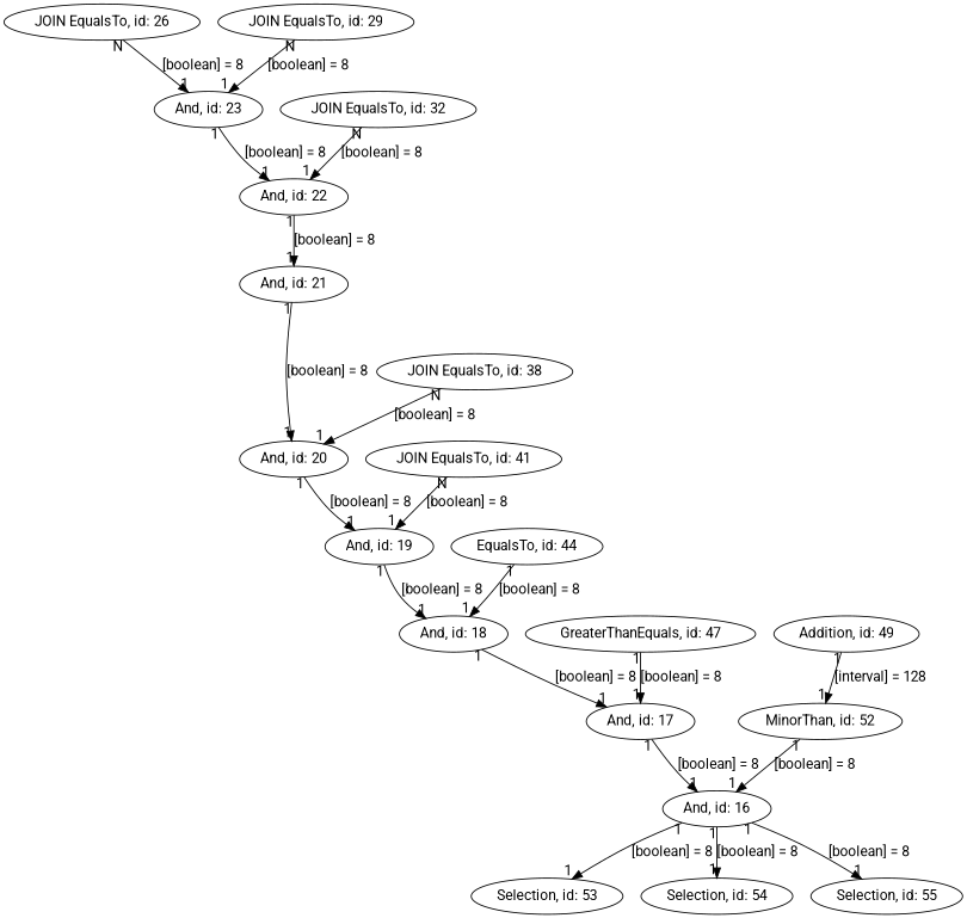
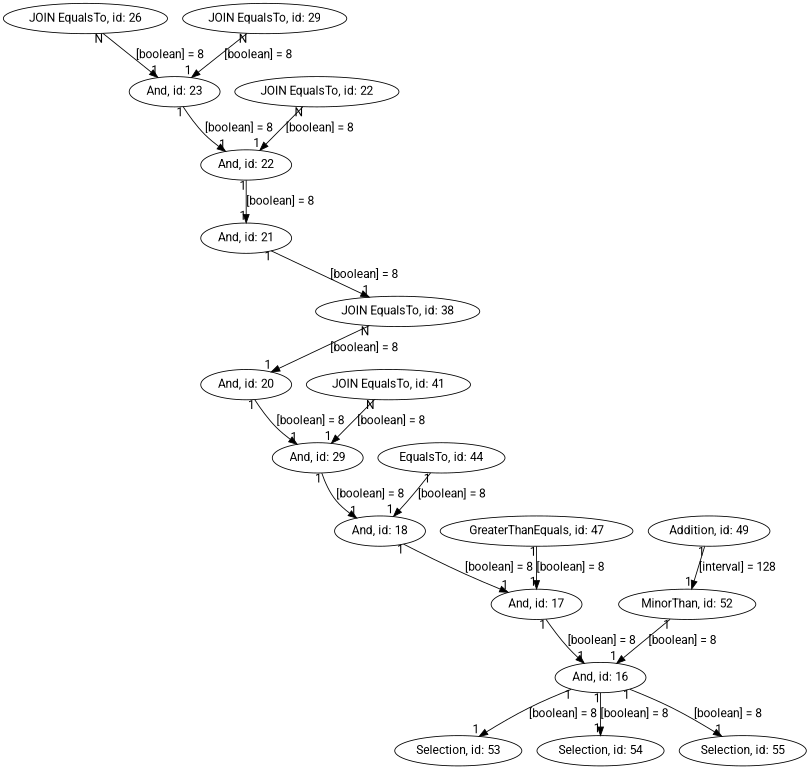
  digraph {
    fontname=Roboto
    node [fontname=Roboto]
    edge [fontname=Roboto headlabel=1 taillabel=1]
    "JOIN EqualsTo, id: 26"
    "And, id: 23"
    "And, id: 22"
    "And, id: 21"
    "JOIN EqualsTo, id: 29"
    "And, id: 20"
-   "JOIN EqualsTo, id: 32"
-   "And, id: 19"
+   "JOIN EqualsTo, id: 32" [label="JOIN EqualsTo, id: 22"]
+   "And, id: 19" [label="And, id: 29"]
    "And, id: 18"
    "JOIN EqualsTo, id: 38"
    "And, id: 17"
    "JOIN EqualsTo, id: 41"
    "And, id: 16"
    "EqualsTo, id: 44"
    "Selection, id: 53"
    "Selection, id: 54"
    "Selection, id: 55"
    "GreaterThanEquals, id: 47"
    "Addition, id: 49"
    "MinorThan, id: 52"
    "JOIN EqualsTo, id: 26" -> "And, id: 23" [label="[boolean] = 8" taillabel=N]
    "And, id: 23" -> "And, id: 22" [label="[boolean] = 8"]
    "And, id: 22" -> "And, id: 21" [label="[boolean] = 8"]
-   "And, id: 21" -> "And, id: 20" [label="[boolean] = 8"]
+   "And, id: 21" -> "JOIN EqualsTo, id: 38" [label="[boolean] = 8"]
    "JOIN EqualsTo, id: 29" -> "And, id: 23" [label="[boolean] = 8" taillabel=N]
    "And, id: 20" -> "And, id: 19" [label="[boolean] = 8"]
    "JOIN EqualsTo, id: 32" -> "And, id: 22" [label="[boolean] = 8" taillabel=N]
    "And, id: 19" -> "And, id: 18" [label="[boolean] = 8"]
    "And, id: 18" -> "And, id: 17" [label="[boolean] = 8"]
    "JOIN EqualsTo, id: 38" -> "And, id: 20" [label="[boolean] = 8" taillabel=N]
    "And, id: 17" -> "And, id: 16" [label="[boolean] = 8"]
    "JOIN EqualsTo, id: 41" -> "And, id: 19" [label="[boolean] = 8" taillabel=N]
    "And, id: 16" -> "Selection, id: 53" [label="[boolean] = 8"]
    "And, id: 16" -> "Selection, id: 54" [label="[boolean] = 8"]
    "And, id: 16" -> "Selection, id: 55" [label="[boolean] = 8"]
    "EqualsTo, id: 44" -> "And, id: 18" [label="[boolean] = 8"]
    "GreaterThanEquals, id: 47" -> "And, id: 17" [label="[boolean] = 8"]
    "Addition, id: 49" -> "MinorThan, id: 52" [label="[interval] = 128"]
    "MinorThan, id: 52" -> "And, id: 16" [label="[boolean] = 8"]
  }
